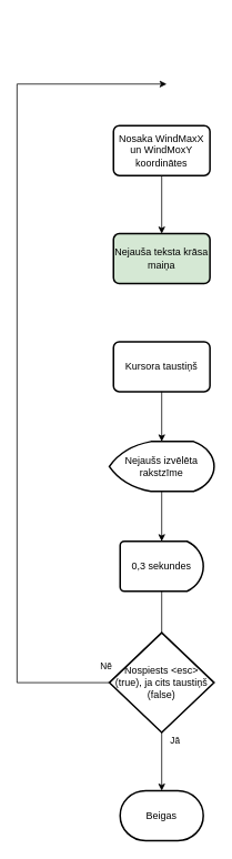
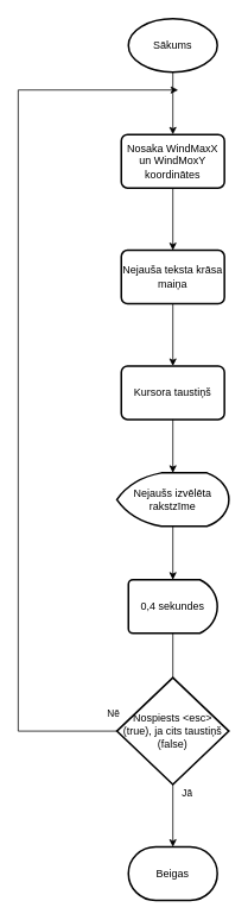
  <mxCell id="0" />
  <mxCell id="1" parent="0" />
+ <mxCell id="2" style="edgeStyle=orthogonalEdgeStyle;rounded=0;orthogonalLoop=1;jettySize=auto;html=1;entryX=0.5;entryY=0;entryDx=0;entryDy=0;" edge="1" parent="1" source="3" target="5"><mxGeometry relative="1" as="geometry" /></mxCell>
+ <mxCell id="3" value="Sākums" style="strokeWidth=2;html=1;shape=mxgraph.flowchart.start_1;whiteSpace=wrap;" vertex="1" parent="1"><mxGeometry x="144" y="20" width="100" height="60" as="geometry" /></mxCell>
  <mxCell id="4" style="edgeStyle=orthogonalEdgeStyle;rounded=0;orthogonalLoop=1;jettySize=auto;html=1;entryX=0.5;entryY=0;entryDx=0;entryDy=0;" edge="1" parent="1" source="5" target="7"><mxGeometry relative="1" as="geometry" /></mxCell>
  <mxCell id="5" value="Nosaka WindMaxX un WindMoxY koordinātes" style="rounded=1;whiteSpace=wrap;html=1;absoluteArcSize=1;arcSize=14;strokeWidth=2;" vertex="1" parent="1"><mxGeometry x="136" y="150" width="116" height="60" as="geometry" /></mxCell>
- <mxCell id="7" value="Nejauša teksta krāsa maiņa" style="rounded=1;whiteSpace=wrap;html=1;absoluteArcSize=1;arcSize=14;strokeWidth=2;fillColor=#d5e8d4;" vertex="1" parent="1"><mxGeometry x="136" y="280" width="116" height="60" as="geometry" /></mxCell>
+ <mxCell id="6" style="edgeStyle=orthogonalEdgeStyle;rounded=0;orthogonalLoop=1;jettySize=auto;html=1;entryX=0.5;entryY=0;entryDx=0;entryDy=0;" edge="1" parent="1" source="7" target="8"><mxGeometry relative="1" as="geometry" /></mxCell>
+ <mxCell id="7" value="Nejauša teksta krāsa maiņa" style="rounded=1;whiteSpace=wrap;html=1;absoluteArcSize=1;arcSize=14;strokeWidth=2;" vertex="1" parent="1"><mxGeometry x="136" y="280" width="116" height="60" as="geometry" /></mxCell>
  <mxCell id="8" value="Kursora taustiņš" style="rounded=1;whiteSpace=wrap;html=1;absoluteArcSize=1;arcSize=14;strokeWidth=2;" vertex="1" parent="1"><mxGeometry x="136" y="410" width="116" height="60" as="geometry" /></mxCell>
  <mxCell id="9" value="Nejaušs izvēlēta rakstzīme" style="strokeWidth=2;html=1;shape=mxgraph.flowchart.display;whiteSpace=wrap;" vertex="1" parent="1"><mxGeometry x="131" y="530" width="126" height="60" as="geometry" /></mxCell>
  <mxCell id="10" style="edgeStyle=orthogonalEdgeStyle;rounded=0;orthogonalLoop=1;jettySize=auto;html=1;entryX=0.5;entryY=0;entryDx=0;entryDy=0;entryPerimeter=0;" edge="1" parent="1" source="8" target="9"><mxGeometry relative="1" as="geometry" /></mxCell>
- <mxCell id="11" value="0,3 sekundes" style="strokeWidth=2;html=1;shape=mxgraph.flowchart.delay;whiteSpace=wrap;" vertex="1" parent="1"><mxGeometry x="144" y="650" width="100" height="60" as="geometry" /></mxCell>
+ <mxCell id="11" value="0,4 sekundes" style="strokeWidth=2;html=1;shape=mxgraph.flowchart.delay;whiteSpace=wrap;" vertex="1" parent="1"><mxGeometry x="144" y="650" width="100" height="60" as="geometry" /></mxCell>
  <mxCell id="12" style="edgeStyle=orthogonalEdgeStyle;rounded=0;orthogonalLoop=1;jettySize=auto;html=1;entryX=0.5;entryY=0;entryDx=0;entryDy=0;entryPerimeter=0;" edge="1" parent="1" source="9" target="11"><mxGeometry relative="1" as="geometry" /></mxCell>
  <mxCell id="13" value="Nē" style="edgeStyle=elbowEdgeStyle;rounded=0;orthogonalLoop=1;jettySize=auto;html=1;" edge="1" parent="1" source="14"><mxGeometry x="-0.992" y="-20" relative="1" as="geometry"><mxPoint x="200" y="100" as="targetPoint" /><Array as="points"><mxPoint x="20" y="440" /></Array><mxPoint as="offset" /></mxGeometry></mxCell>
  <mxCell id="14" value="Nospiests &amp;lt;esc&amp;gt; (true), ja cits taustiņš (false)" style="strokeWidth=2;html=1;shape=mxgraph.flowchart.decision;whiteSpace=wrap;" vertex="1" parent="1"><mxGeometry x="131" y="760" width="126" height="120" as="geometry" /></mxCell>
  <mxCell id="15" style="edgeStyle=orthogonalEdgeStyle;rounded=0;orthogonalLoop=1;jettySize=auto;html=1;entryX=0.5;entryY=0;entryDx=0;entryDy=0;entryPerimeter=0;endArrow=none;" edge="1" parent="1" source="11" target="14"><mxGeometry relative="1" as="geometry" /></mxCell>
  <mxCell id="16" value="Beigas" style="strokeWidth=2;html=1;shape=mxgraph.flowchart.terminator;whiteSpace=wrap;" vertex="1" parent="1"><mxGeometry x="144" y="950" width="100" height="60" as="geometry" /></mxCell>
  <mxCell id="17" value="Jā" style="edgeStyle=orthogonalEdgeStyle;rounded=0;orthogonalLoop=1;jettySize=auto;html=1;entryX=0.5;entryY=0;entryDx=0;entryDy=0;entryPerimeter=0;" edge="1" parent="1" source="14" target="16"><mxGeometry x="-0.714" y="16" relative="1" as="geometry"><mxPoint as="offset" /></mxGeometry></mxCell>
